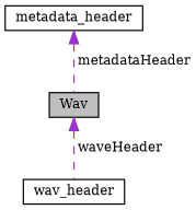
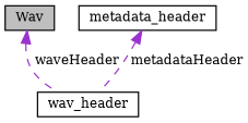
  digraph {
    fontname="DejaVu Serif"
    node [color=black fillcolor=white fontname="DejaVu Serif" fontsize=10 shape=record style=filled]
    edge [color=darkorchid3 dir=back fontname="DejaVu Serif" fontsize=10 labelfontname=Helvetica labelfontsize=10 style=dashed]
    n1 [fillcolor=grey75 fontcolor=black height=0.2 label=Wav width=0.4]
    n2 [height=0.2 label=wav_header width=0.4]
    n3 [height=0.2 label=metadata_header width=0.4]
    n1 -> n2 [label=" waveHeader"]
-   n3 -> n1 [label=" metadataHeader"]
+   n3 -> n2 [label=" metadataHeader"]
  }
